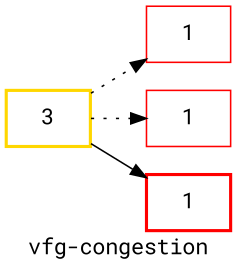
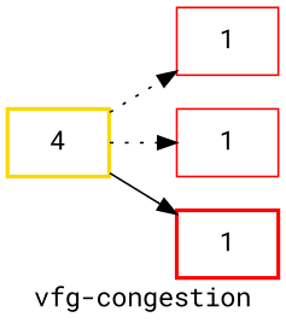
  digraph {
    label="vfg-congestion"
    rankdir=LR
    fontname="Roboto Mono"
    node [color=red shape=box fontname="Roboto Mono"]
    edge [style=dotted fontname="Roboto Mono"]
-   n1 [color=gold label=3 style=bold]
+   n1 [color=gold label=4 style=bold]
    n2 [label=1]
    n3 [label=1]
    n4 [label=1 style=bold]
    n1 -> n2
    n1 -> n3
    n1 -> n4 [style=""]
  }
